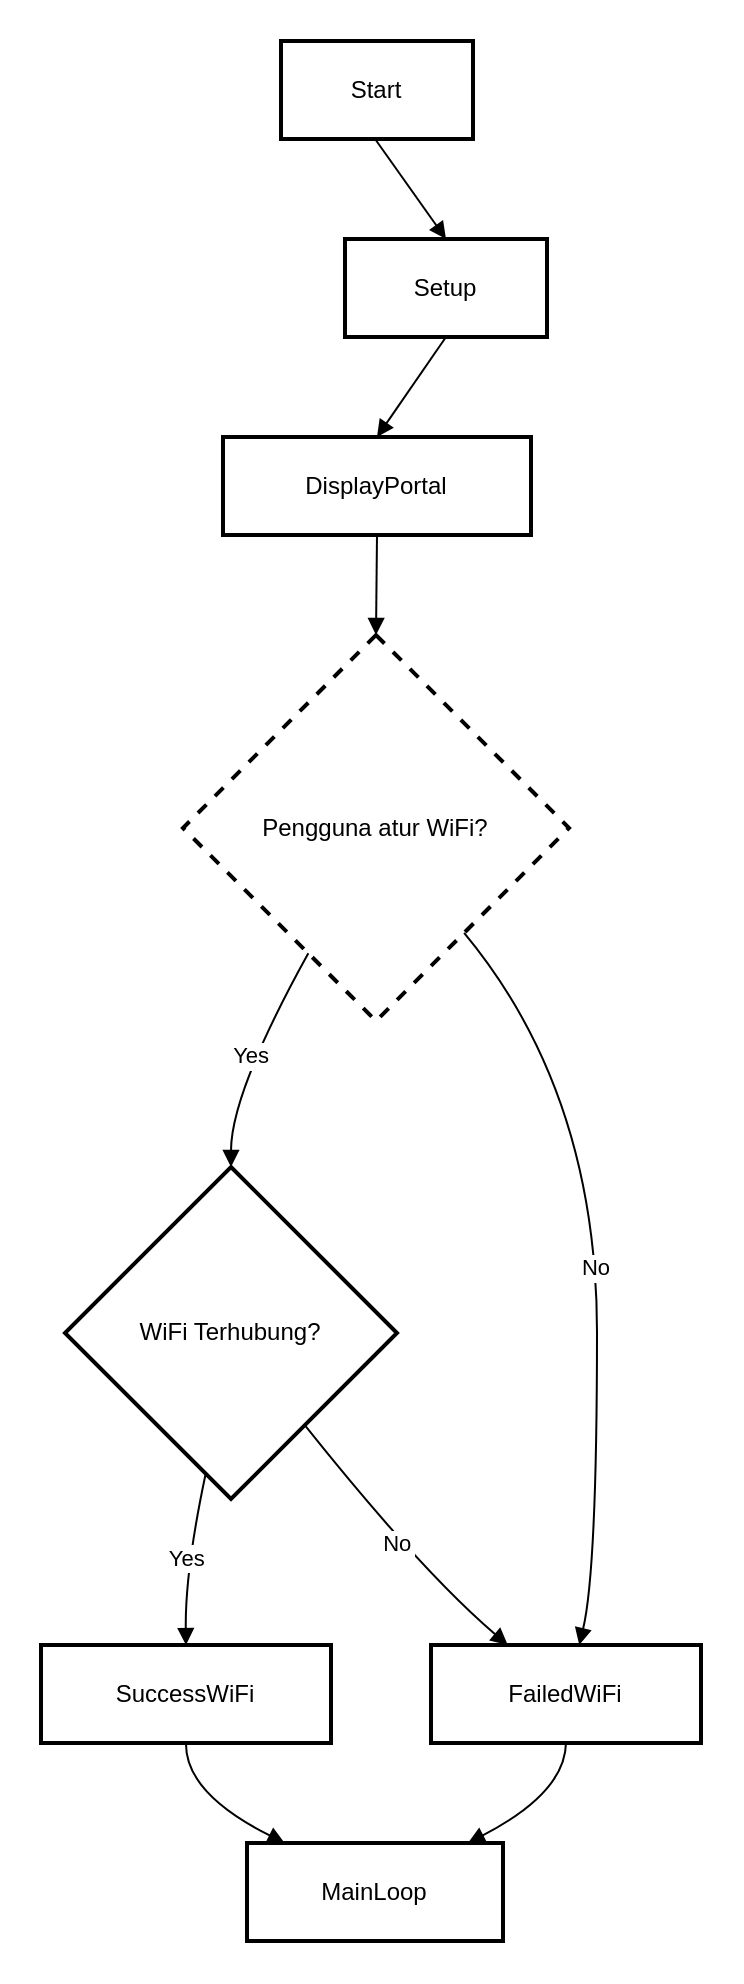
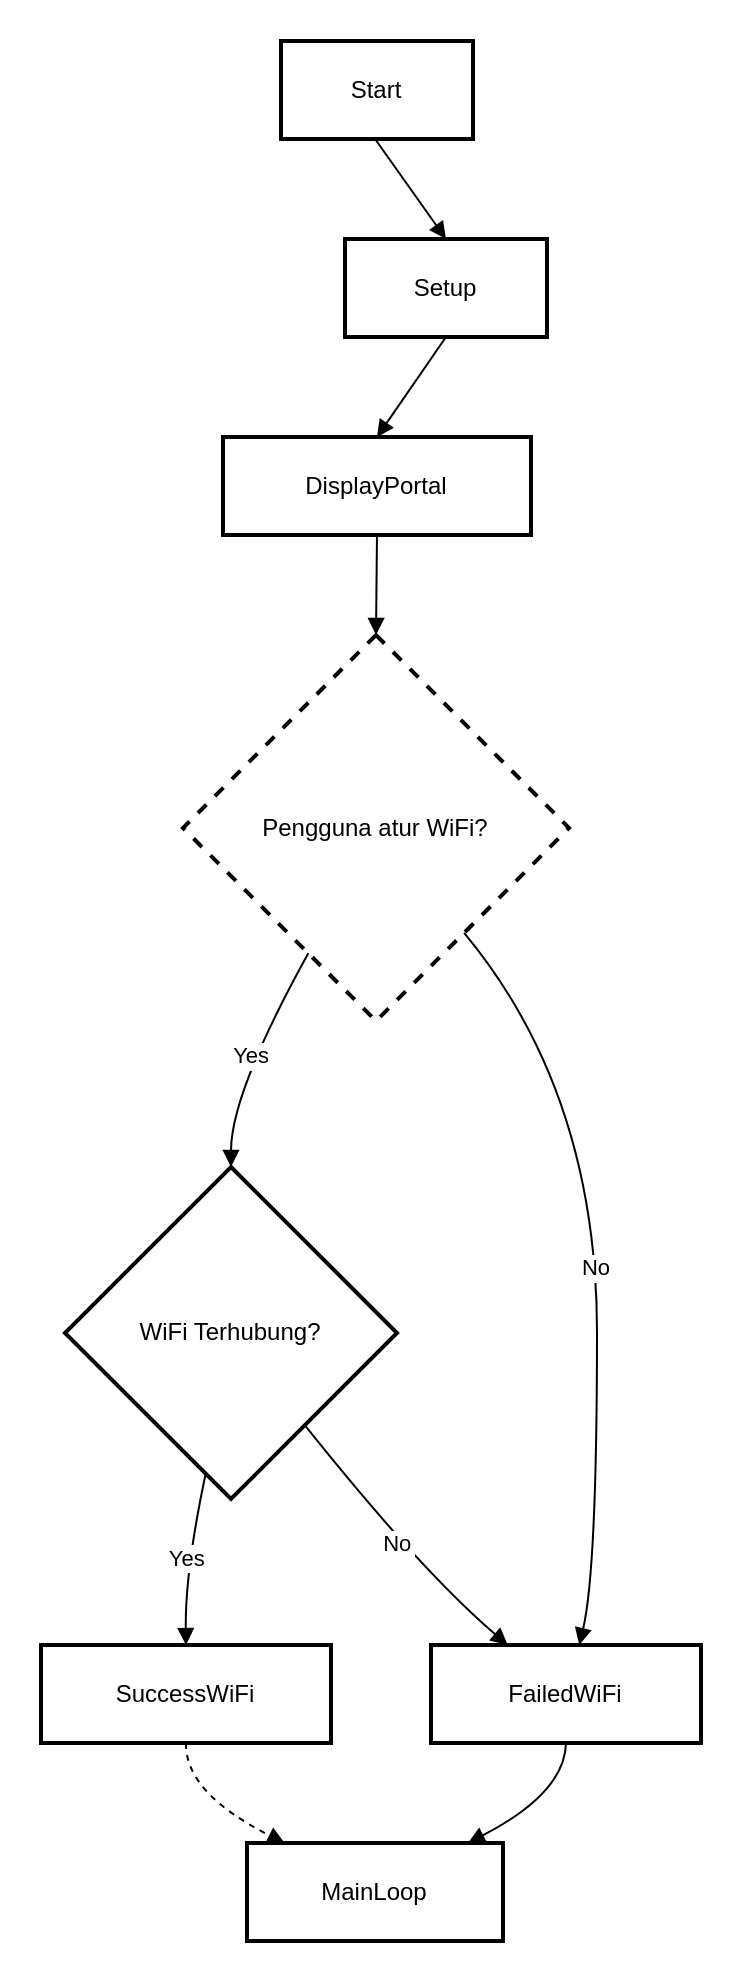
  <mxCell id="0" />
  <mxCell id="1" parent="0" />
  <mxCell id="2" value="Start" style="whiteSpace=wrap;strokeWidth=2;" vertex="1" parent="1"><mxGeometry x="140" y="20" width="96" height="49" as="geometry" /></mxCell>
  <mxCell id="3" value="Setup" style="whiteSpace=wrap;strokeWidth=2;" vertex="1" parent="1"><mxGeometry x="172" y="119" width="101" height="49" as="geometry" /></mxCell>
  <mxCell id="4" value="DisplayPortal" style="whiteSpace=wrap;strokeWidth=2;" vertex="1" parent="1"><mxGeometry x="111" y="218" width="154" height="49" as="geometry" /></mxCell>
  <mxCell id="5" value="Pengguna atur WiFi?" style="rhombus;strokeWidth=2;whiteSpace=wrap;dashed=1;" vertex="1" parent="1"><mxGeometry x="91" y="317" width="193" height="193" as="geometry" /></mxCell>
  <mxCell id="6" value="WiFi Terhubung?" style="rhombus;strokeWidth=2;whiteSpace=wrap;" vertex="1" parent="1"><mxGeometry x="32" y="583" width="166" height="166" as="geometry" /></mxCell>
  <mxCell id="7" value="FailedWiFi" style="whiteSpace=wrap;strokeWidth=2;" vertex="1" parent="1"><mxGeometry x="215" y="822" width="135" height="49" as="geometry" /></mxCell>
  <mxCell id="8" value="SuccessWiFi" style="whiteSpace=wrap;strokeWidth=2;" vertex="1" parent="1"><mxGeometry x="20" y="822" width="145" height="49" as="geometry" /></mxCell>
  <mxCell id="9" value="MainLoop" style="whiteSpace=wrap;strokeWidth=2;" vertex="1" parent="1"><mxGeometry x="123" y="921" width="128" height="49" as="geometry" /></mxCell>
  <mxCell id="10" value="" style="curved=1;startArrow=none;endArrow=block;exitX=0.49;exitY=1;entryX=0.5;entryY=0;rounded=0;" edge="1" parent="1" source="2" target="3"><mxGeometry relative="1" as="geometry"><Array as="points" /></mxGeometry></mxCell>
  <mxCell id="11" value="" style="curved=1;startArrow=none;endArrow=block;exitX=0.5;exitY=1;entryX=0.5;entryY=0;rounded=0;" edge="1" parent="1" source="3" target="4"><mxGeometry relative="1" as="geometry"><Array as="points" /></mxGeometry></mxCell>
  <mxCell id="12" value="" style="curved=1;startArrow=none;endArrow=block;exitX=0.5;exitY=1;entryX=0.5;entryY=0;rounded=0;" edge="1" parent="1" source="4" target="5"><mxGeometry relative="1" as="geometry"><Array as="points" /></mxGeometry></mxCell>
  <mxCell id="13" value="Yes" style="curved=1;startArrow=none;endArrow=block;exitX=0.23;exitY=1;entryX=0.5;entryY=0;rounded=0;" edge="1" parent="1" source="5" target="6"><mxGeometry relative="1" as="geometry"><Array as="points"><mxPoint x="115" y="546" /></Array></mxGeometry></mxCell>
  <mxCell id="14" value="No" style="curved=1;startArrow=none;endArrow=block;exitX=0.92;exitY=1;entryX=0.55;entryY=-0.01;rounded=0;" edge="1" parent="1" source="5" target="7"><mxGeometry relative="1" as="geometry"><Array as="points"><mxPoint x="298" y="546" /><mxPoint x="298" y="785" /></Array></mxGeometry></mxCell>
  <mxCell id="15" value="Yes" style="curved=1;startArrow=none;endArrow=block;exitX=0.41;exitY=1;entryX=0.5;entryY=-0.01;rounded=0;" edge="1" parent="1" source="6" target="8"><mxGeometry relative="1" as="geometry"><Array as="points"><mxPoint x="92" y="785" /></Array></mxGeometry></mxCell>
  <mxCell id="16" value="No" style="curved=1;startArrow=none;endArrow=block;exitX=0.9;exitY=1;entryX=0.28;entryY=-0.01;rounded=0;" edge="1" parent="1" source="6" target="7"><mxGeometry relative="1" as="geometry"><Array as="points"><mxPoint x="210" y="785" /></Array></mxGeometry></mxCell>
- <mxCell id="17" value="" style="curved=1;startArrow=none;endArrow=block;exitX=0.5;exitY=0.99;entryX=0.14;entryY=-0.01;rounded=0;" edge="1" parent="1" source="8" target="9"><mxGeometry relative="1" as="geometry"><Array as="points"><mxPoint x="92" y="896" /></Array></mxGeometry></mxCell>
+ <mxCell id="17" value="" style="curved=1;startArrow=none;endArrow=block;exitX=0.5;exitY=0.99;entryX=0.14;entryY=-0.01;rounded=0;dashed=1;" edge="1" parent="1" source="8" target="9"><mxGeometry relative="1" as="geometry"><Array as="points"><mxPoint x="92" y="896" /></Array></mxGeometry></mxCell>
  <mxCell id="18" value="" style="curved=1;startArrow=none;endArrow=block;exitX=0.5;exitY=0.99;entryX=0.87;entryY=-0.01;rounded=0;" edge="1" parent="1" source="7" target="9"><mxGeometry relative="1" as="geometry"><Array as="points"><mxPoint x="282" y="896" /></Array></mxGeometry></mxCell>
